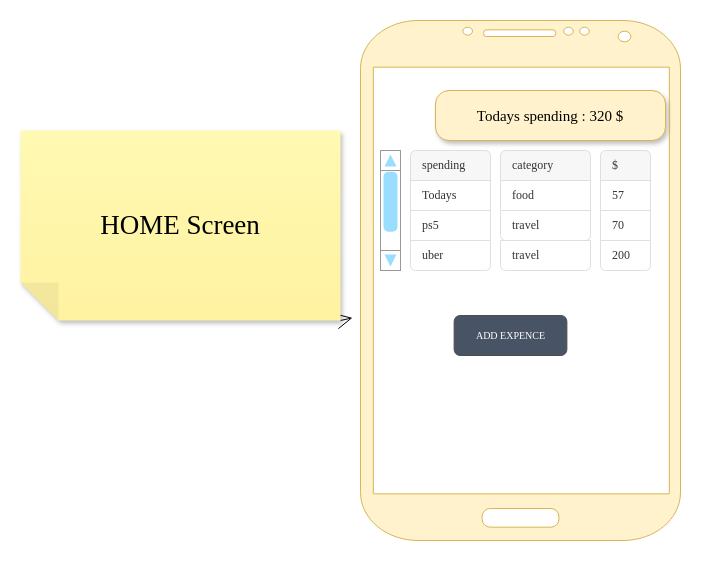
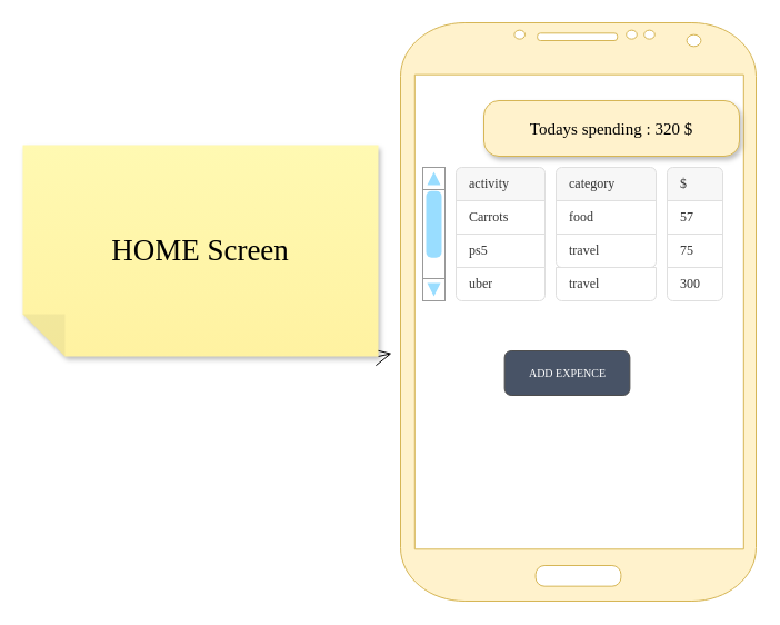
  <mxCell id="0" />
  <mxCell id="1" parent="0" />
  <mxCell id="2" value="" style="verticalLabelPosition=bottom;verticalAlign=top;html=1;shadow=0;dashed=0;strokeWidth=1;shape=mxgraph.android.phone2;fontFamily=Architects Daughter;fontSource=https%3A%2F%2Ffonts.googleapis.com%2Fcss%3Ffamily%3DArchitects%2BDaughter;fillColor=#fff2cc;strokeColor=#d6b656;gradientColor=none;fillStyle=auto;" vertex="1" parent="1"><mxGeometry x="360" y="20" width="320" height="520" as="geometry" /></mxCell>
  <mxCell id="3" style="edgeStyle=none;curved=1;rounded=0;orthogonalLoop=1;jettySize=auto;html=1;exitX=0;exitY=0;exitDx=0;exitDy=0;exitPerimeter=0;fontFamily=Architects Daughter;fontSource=https%3A%2F%2Ffonts.googleapis.com%2Fcss%3Ffamily%3DArchitects%2BDaughter;fontSize=16;startSize=14;endArrow=open;endSize=14;sourcePerimeterSpacing=8;targetPerimeterSpacing=8;" edge="1" parent="1" source="4" target="2"><mxGeometry relative="1" as="geometry" /></mxCell>
  <mxCell id="4" value="&lt;font style=&quot;font-size: 27px;&quot;&gt;HOME Screen&lt;/font&gt;" style="shape=note;whiteSpace=wrap;html=1;backgroundOutline=1;fontColor=#000000;darkOpacity=0.05;fillColor=#FFF9B2;strokeColor=none;fillStyle=solid;direction=west;gradientDirection=north;gradientColor=#FFF2A1;shadow=1;size=38;pointerEvents=1;fontFamily=Architects Daughter;fontSource=https%3A%2F%2Ffonts.googleapis.com%2Fcss%3Ffamily%3DArchitects%2BDaughter;" vertex="1" parent="1"><mxGeometry x="20" y="130" width="320" height="190" as="geometry" /></mxCell>
  <mxCell id="5" value="ADD EXPENCE" style="rounded=1;html=1;shadow=0;dashed=0;whiteSpace=wrap;fontSize=10;fillColor=#485366;align=center;strokeColor=#4D4D4D;fontColor=#ffffff;fontFamily=Architects Daughter;fontSource=https%3A%2F%2Ffonts.googleapis.com%2Fcss%3Ffamily%3DArchitects%2BDaughter;" vertex="1" parent="1"><mxGeometry x="453.63" y="315" width="112.75" height="40" as="geometry" /></mxCell>
  <mxCell id="6" value="" style="swimlane;fontStyle=0;childLayout=stackLayout;horizontal=1;startSize=0;horizontalStack=0;resizeParent=1;resizeParentMax=0;resizeLast=0;collapsible=0;marginBottom=0;whiteSpace=wrap;html=1;strokeColor=none;fillColor=none;fontFamily=Architects Daughter;fontSource=https%3A%2F%2Ffonts.googleapis.com%2Fcss%3Ffamily%3DArchitects%2BDaughter;" vertex="1" parent="1"><mxGeometry x="410" y="150" width="80" height="120" as="geometry" /></mxCell>
- <mxCell id="7" value="spending" style="text;strokeColor=#DFDFDF;fillColor=#F7F7F7;align=left;verticalAlign=middle;spacingLeft=10;spacingRight=10;overflow=hidden;points=[[0,0.5],[1,0.5]];portConstraint=eastwest;rotatable=0;whiteSpace=wrap;html=1;shape=mxgraph.bootstrap.topButton;rSize=5;fontColor=#333333;fontFamily=Architects Daughter;fontSource=https%3A%2F%2Ffonts.googleapis.com%2Fcss%3Ffamily%3DArchitects%2BDaughter;" vertex="1" parent="6"><mxGeometry width="80" height="30" as="geometry" /></mxCell>
- <mxCell id="8" value="Todays" style="text;strokeColor=#DFDFDF;fillColor=#FFFFFF;align=left;verticalAlign=middle;spacingLeft=10;spacingRight=10;overflow=hidden;points=[[0,0.5],[1,0.5]];portConstraint=eastwest;rotatable=0;whiteSpace=wrap;html=1;rSize=5;fontColor=#333333;fontFamily=Architects Daughter;fontSource=https%3A%2F%2Ffonts.googleapis.com%2Fcss%3Ffamily%3DArchitects%2BDaughter;imageAspect=1;" vertex="1" parent="6"><mxGeometry y="30" width="80" height="30" as="geometry" /></mxCell>
+ <mxCell id="7" value="activity" style="text;strokeColor=#DFDFDF;fillColor=#F7F7F7;align=left;verticalAlign=middle;spacingLeft=10;spacingRight=10;overflow=hidden;points=[[0,0.5],[1,0.5]];portConstraint=eastwest;rotatable=0;whiteSpace=wrap;html=1;shape=mxgraph.bootstrap.topButton;rSize=5;fontColor=#333333;fontFamily=Architects Daughter;fontSource=https%3A%2F%2Ffonts.googleapis.com%2Fcss%3Ffamily%3DArchitects%2BDaughter;" vertex="1" parent="6"><mxGeometry width="80" height="30" as="geometry" /></mxCell>
+ <mxCell id="8" value="Carrots" style="text;strokeColor=#DFDFDF;fillColor=#FFFFFF;align=left;verticalAlign=middle;spacingLeft=10;spacingRight=10;overflow=hidden;points=[[0,0.5],[1,0.5]];portConstraint=eastwest;rotatable=0;whiteSpace=wrap;html=1;rSize=5;fontColor=#333333;fontFamily=Architects Daughter;fontSource=https%3A%2F%2Ffonts.googleapis.com%2Fcss%3Ffamily%3DArchitects%2BDaughter;imageAspect=1;" vertex="1" parent="6"><mxGeometry y="30" width="80" height="30" as="geometry" /></mxCell>
  <mxCell id="9" value="ps5" style="text;strokeColor=#DFDFDF;fillColor=#FFFFFF;align=left;verticalAlign=middle;spacingLeft=10;spacingRight=10;overflow=hidden;points=[[0,0.5],[1,0.5]];portConstraint=eastwest;rotatable=0;whiteSpace=wrap;html=1;rSize=5;fontColor=#333333;fontFamily=Architects Daughter;fontSource=https%3A%2F%2Ffonts.googleapis.com%2Fcss%3Ffamily%3DArchitects%2BDaughter;" vertex="1" parent="6"><mxGeometry y="60" width="80" height="30" as="geometry" /></mxCell>
  <mxCell id="10" value="uber" style="text;strokeColor=#DFDFDF;fillColor=#FFFFFF;align=left;verticalAlign=middle;spacingLeft=10;spacingRight=10;overflow=hidden;points=[[0,0.5],[1,0.5]];portConstraint=eastwest;rotatable=0;whiteSpace=wrap;html=1;shape=mxgraph.bootstrap.bottomButton;rSize=5;fontColor=#333333;fontFamily=Architects Daughter;fontSource=https%3A%2F%2Ffonts.googleapis.com%2Fcss%3Ffamily%3DArchitects%2BDaughter;" vertex="1" parent="6"><mxGeometry y="90" width="80" height="30" as="geometry" /></mxCell>
  <mxCell id="11" value="" style="swimlane;fontStyle=0;childLayout=stackLayout;horizontal=1;startSize=0;horizontalStack=0;resizeParent=1;resizeParentMax=0;resizeLast=0;collapsible=0;marginBottom=0;whiteSpace=wrap;html=1;strokeColor=none;fillColor=none;fontFamily=Architects Daughter;fontSource=https%3A%2F%2Ffonts.googleapis.com%2Fcss%3Ffamily%3DArchitects%2BDaughter;" vertex="1" parent="1"><mxGeometry x="500" y="150" width="90" height="120" as="geometry" /></mxCell>
  <mxCell id="12" value="category" style="text;strokeColor=#DFDFDF;fillColor=#F7F7F7;align=left;verticalAlign=middle;spacingLeft=10;spacingRight=10;overflow=hidden;points=[[0,0.5],[1,0.5]];portConstraint=eastwest;rotatable=0;whiteSpace=wrap;html=1;shape=mxgraph.bootstrap.topButton;rSize=5;fontColor=#333333;fontFamily=Architects Daughter;fontSource=https%3A%2F%2Ffonts.googleapis.com%2Fcss%3Ffamily%3DArchitects%2BDaughter;" vertex="1" parent="11"><mxGeometry width="90" height="30" as="geometry" /></mxCell>
  <mxCell id="13" value="food" style="text;strokeColor=#DFDFDF;fillColor=#FFFFFF;align=left;verticalAlign=middle;spacingLeft=10;spacingRight=10;overflow=hidden;points=[[0,0.5],[1,0.5]];portConstraint=eastwest;rotatable=0;whiteSpace=wrap;html=1;rSize=5;fontColor=#333333;fontFamily=Architects Daughter;fontSource=https%3A%2F%2Ffonts.googleapis.com%2Fcss%3Ffamily%3DArchitects%2BDaughter;" vertex="1" parent="11"><mxGeometry y="30" width="90" height="30" as="geometry" /></mxCell>
  <mxCell id="14" value="travel" style="text;strokeColor=#DFDFDF;fillColor=#FFFFFF;align=left;verticalAlign=middle;spacingLeft=10;spacingRight=10;overflow=hidden;points=[[0,0.5],[1,0.5]];portConstraint=eastwest;rotatable=0;whiteSpace=wrap;html=1;shape=mxgraph.bootstrap.bottomButton;rSize=5;fontColor=#333333;fontFamily=Architects Daughter;fontSource=https%3A%2F%2Ffonts.googleapis.com%2Fcss%3Ffamily%3DArchitects%2BDaughter;" vertex="1" parent="11"><mxGeometry y="60" width="90" height="30" as="geometry" /></mxCell>
  <mxCell id="15" value="travel" style="text;strokeColor=#DFDFDF;fillColor=#FFFFFF;align=left;verticalAlign=middle;spacingLeft=10;spacingRight=10;overflow=hidden;points=[[0,0.5],[1,0.5]];portConstraint=eastwest;rotatable=0;whiteSpace=wrap;html=1;shape=mxgraph.bootstrap.bottomButton;rSize=5;fontColor=#333333;fontFamily=Architects Daughter;fontSource=https%3A%2F%2Ffonts.googleapis.com%2Fcss%3Ffamily%3DArchitects%2BDaughter;" vertex="1" parent="11"><mxGeometry y="90" width="90" height="30" as="geometry" /></mxCell>
  <mxCell id="16" value="" style="swimlane;fontStyle=0;childLayout=stackLayout;horizontal=1;startSize=0;horizontalStack=0;resizeParent=1;resizeParentMax=0;resizeLast=0;collapsible=0;marginBottom=0;whiteSpace=wrap;html=1;strokeColor=none;fillColor=none;fontFamily=Architects Daughter;fontSource=https%3A%2F%2Ffonts.googleapis.com%2Fcss%3Ffamily%3DArchitects%2BDaughter;" vertex="1" parent="1"><mxGeometry x="600" y="150" width="50" height="120" as="geometry" /></mxCell>
  <mxCell id="17" value="$" style="text;strokeColor=#DFDFDF;fillColor=#F7F7F7;align=left;verticalAlign=middle;spacingLeft=10;spacingRight=10;overflow=hidden;points=[[0,0.5],[1,0.5]];portConstraint=eastwest;rotatable=0;whiteSpace=wrap;html=1;shape=mxgraph.bootstrap.topButton;rSize=5;fontColor=#333333;fontFamily=Architects Daughter;fontSource=https%3A%2F%2Ffonts.googleapis.com%2Fcss%3Ffamily%3DArchitects%2BDaughter;" vertex="1" parent="16"><mxGeometry width="50" height="30" as="geometry" /></mxCell>
  <mxCell id="18" value="57" style="text;strokeColor=#DFDFDF;fillColor=#FFFFFF;align=left;verticalAlign=middle;spacingLeft=10;spacingRight=10;overflow=hidden;points=[[0,0.5],[1,0.5]];portConstraint=eastwest;rotatable=0;whiteSpace=wrap;html=1;rSize=5;fontColor=#333333;fontFamily=Architects Daughter;fontSource=https%3A%2F%2Ffonts.googleapis.com%2Fcss%3Ffamily%3DArchitects%2BDaughter;" vertex="1" parent="16"><mxGeometry y="30" width="50" height="30" as="geometry" /></mxCell>
- <mxCell id="19" value="70" style="text;strokeColor=#DFDFDF;fillColor=#FFFFFF;align=left;verticalAlign=middle;spacingLeft=10;spacingRight=10;overflow=hidden;points=[[0,0.5],[1,0.5]];portConstraint=eastwest;rotatable=0;whiteSpace=wrap;html=1;rSize=5;fontColor=#333333;fontFamily=Architects Daughter;fontSource=https%3A%2F%2Ffonts.googleapis.com%2Fcss%3Ffamily%3DArchitects%2BDaughter;" vertex="1" parent="16"><mxGeometry y="60" width="50" height="30" as="geometry" /></mxCell>
- <mxCell id="20" value="200" style="text;strokeColor=#DFDFDF;fillColor=#FFFFFF;align=left;verticalAlign=middle;spacingLeft=10;spacingRight=10;overflow=hidden;points=[[0,0.5],[1,0.5]];portConstraint=eastwest;rotatable=0;whiteSpace=wrap;html=1;shape=mxgraph.bootstrap.bottomButton;rSize=5;fontColor=#333333;fontFamily=Architects Daughter;fontSource=https%3A%2F%2Ffonts.googleapis.com%2Fcss%3Ffamily%3DArchitects%2BDaughter;" vertex="1" parent="16"><mxGeometry y="90" width="50" height="30" as="geometry" /></mxCell>
+ <mxCell id="19" value="75" style="text;strokeColor=#DFDFDF;fillColor=#FFFFFF;align=left;verticalAlign=middle;spacingLeft=10;spacingRight=10;overflow=hidden;points=[[0,0.5],[1,0.5]];portConstraint=eastwest;rotatable=0;whiteSpace=wrap;html=1;rSize=5;fontColor=#333333;fontFamily=Architects Daughter;fontSource=https%3A%2F%2Ffonts.googleapis.com%2Fcss%3Ffamily%3DArchitects%2BDaughter;" vertex="1" parent="16"><mxGeometry y="60" width="50" height="30" as="geometry" /></mxCell>
+ <mxCell id="20" value="300" style="text;strokeColor=#DFDFDF;fillColor=#FFFFFF;align=left;verticalAlign=middle;spacingLeft=10;spacingRight=10;overflow=hidden;points=[[0,0.5],[1,0.5]];portConstraint=eastwest;rotatable=0;whiteSpace=wrap;html=1;shape=mxgraph.bootstrap.bottomButton;rSize=5;fontColor=#333333;fontFamily=Architects Daughter;fontSource=https%3A%2F%2Ffonts.googleapis.com%2Fcss%3Ffamily%3DArchitects%2BDaughter;" vertex="1" parent="16"><mxGeometry y="90" width="50" height="30" as="geometry" /></mxCell>
  <mxCell id="21" value="Todays spending : 320 $" style="text;html=1;align=center;verticalAlign=middle;whiteSpace=wrap;rounded=1;fontFamily=Architects Daughter;fontSource=https%3A%2F%2Ffonts.googleapis.com%2Fcss%3Ffamily%3DArchitects%2BDaughter;fillColor=#fff2cc;strokeColor=#d6b656;fontSize=15;textShadow=0;labelBackgroundColor=none;arcSize=27;strokeWidth=1;perimeterSpacing=0;glass=0;shadow=1;" vertex="1" parent="1"><mxGeometry x="435" y="90" width="230" height="50" as="geometry" /></mxCell>
  <mxCell id="22" value="" style="verticalLabelPosition=bottom;shadow=0;dashed=0;align=center;html=1;verticalAlign=top;strokeWidth=1;shape=mxgraph.mockup.navigation.scrollBar;strokeColor=#999999;barPos=94.286;fillColor2=#99ddff;strokeColor2=none;direction=north;fontFamily=Architects Daughter;fontSource=https%3A%2F%2Ffonts.googleapis.com%2Fcss%3Ffamily%3DArchitects%2BDaughter;" vertex="1" parent="1"><mxGeometry x="380" y="150" width="10" height="120" as="geometry" /></mxCell>
